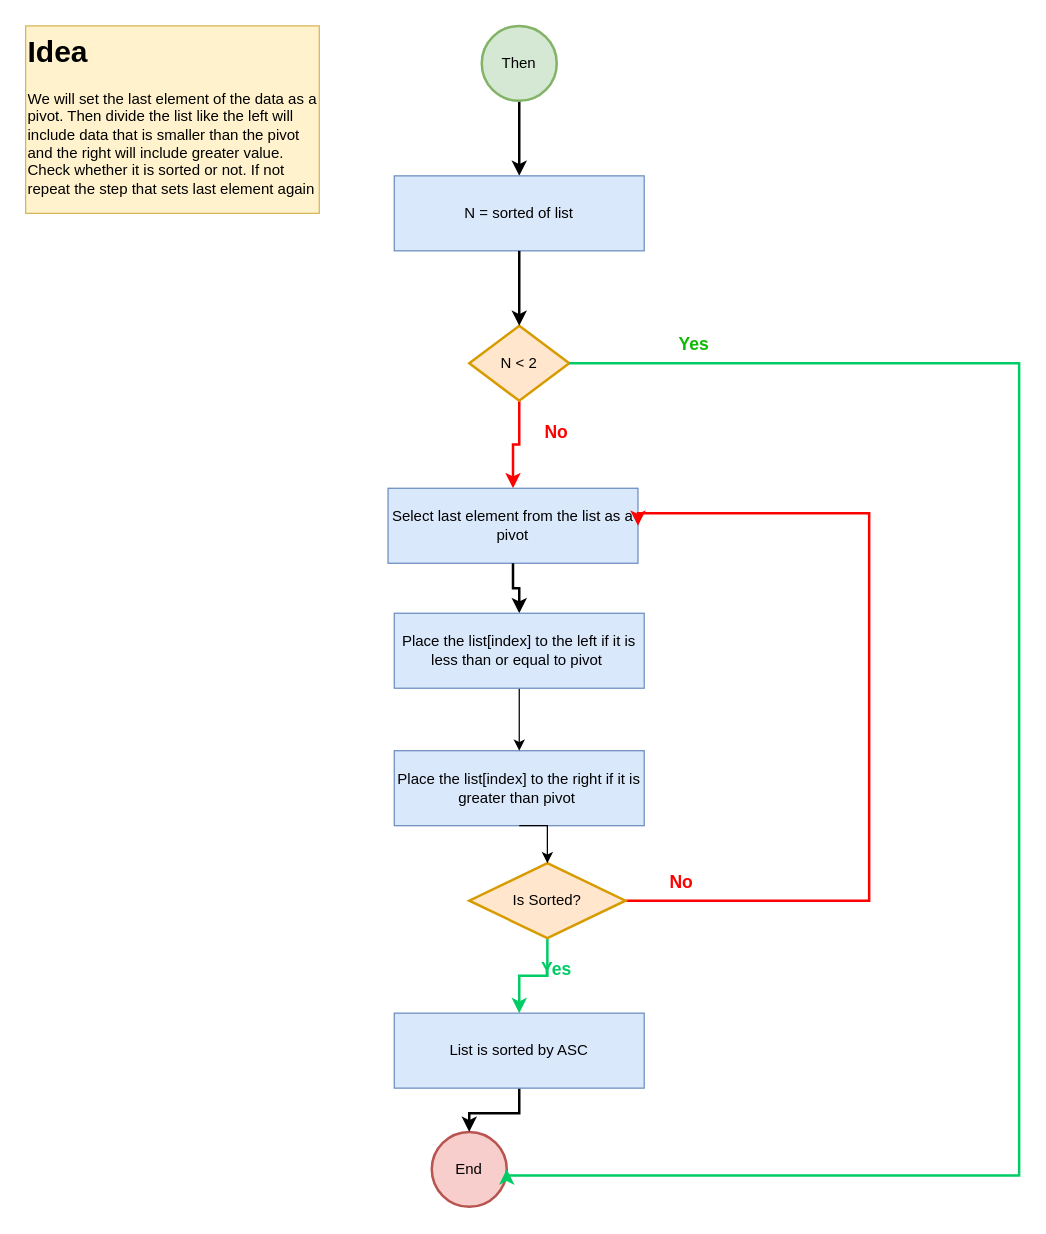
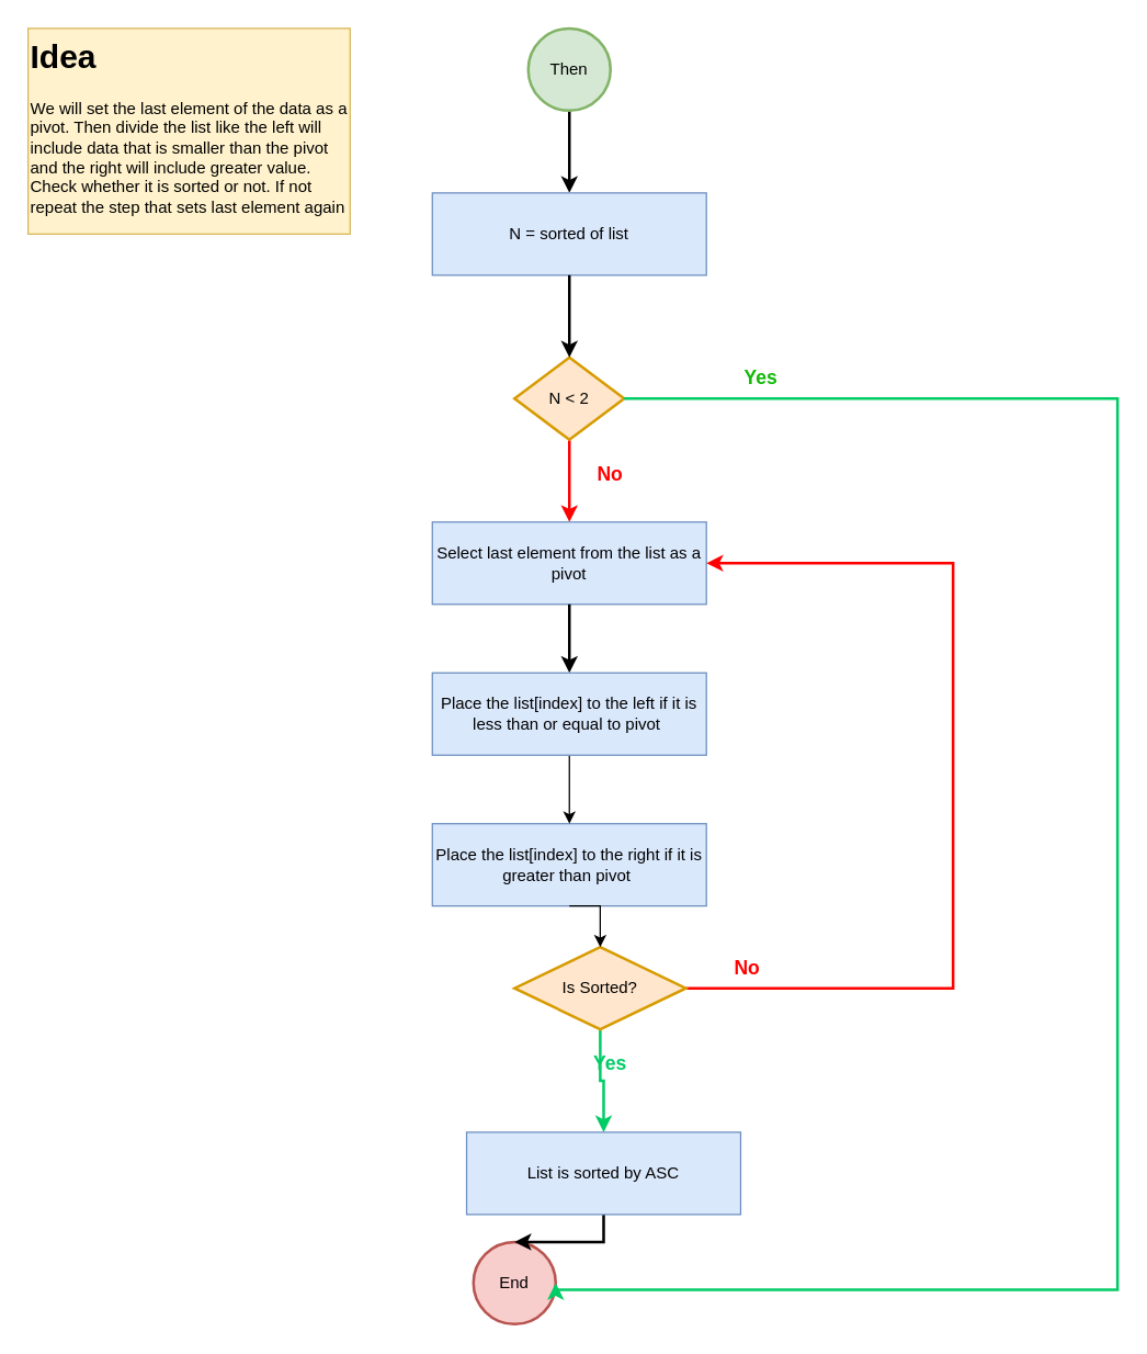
  <mxCell id="0" />
  <mxCell id="1" parent="0" />
  <mxCell id="2" style="edgeStyle=orthogonalEdgeStyle;rounded=0;orthogonalLoop=1;jettySize=auto;html=1;exitX=0.5;exitY=1;exitDx=0;exitDy=0;exitPerimeter=0;entryX=0.5;entryY=0;entryDx=0;entryDy=0;strokeWidth=2;" edge="1" parent="1" source="3" target="4"><mxGeometry relative="1" as="geometry" /></mxCell>
  <mxCell id="3" value="Then" style="strokeWidth=2;html=1;shape=mxgraph.flowchart.start_2;whiteSpace=wrap;fillColor=#d5e8d4;strokeColor=#82b366;" vertex="1" parent="1"><mxGeometry x="385" y="20" width="60" height="60" as="geometry" /></mxCell>
  <mxCell id="4" value="N = sorted of list" style="rounded=0;whiteSpace=wrap;html=1;fillColor=#dae8fc;strokeColor=#6c8ebf;" vertex="1" parent="1"><mxGeometry x="315" y="140" width="200" height="60" as="geometry" /></mxCell>
  <mxCell id="5" style="edgeStyle=orthogonalEdgeStyle;rounded=0;orthogonalLoop=1;jettySize=auto;html=1;exitX=0.5;exitY=1;exitDx=0;exitDy=0;exitPerimeter=0;fontSize=11;strokeWidth=2;fillColor=#e51400;strokeColor=#FF0000;" edge="1" parent="1" source="6" target="9"><mxGeometry relative="1" as="geometry" /></mxCell>
  <mxCell id="6" value="N &amp;lt; 2" style="strokeWidth=2;html=1;shape=mxgraph.flowchart.decision;whiteSpace=wrap;fillColor=#ffe6cc;strokeColor=#d79b00;" vertex="1" parent="1"><mxGeometry x="375" y="260" width="80" height="60" as="geometry" /></mxCell>
  <mxCell id="7" style="edgeStyle=orthogonalEdgeStyle;rounded=0;orthogonalLoop=1;jettySize=auto;html=1;entryX=0.5;entryY=0;entryDx=0;entryDy=0;entryPerimeter=0;strokeWidth=2;" edge="1" parent="1" source="4" target="6"><mxGeometry relative="1" as="geometry" /></mxCell>
  <mxCell id="8" value="End" style="strokeWidth=2;html=1;shape=mxgraph.flowchart.start_2;whiteSpace=wrap;fillColor=#f8cecc;strokeColor=#b85450;" vertex="1" parent="1"><mxGeometry x="345" y="905" width="60" height="60" as="geometry" /></mxCell>
- <mxCell id="9" value="Select last element from the list as a pivot" style="rounded=0;whiteSpace=wrap;html=1;align=center;fillColor=#dae8fc;strokeColor=#6c8ebf;" vertex="1" parent="1"><mxGeometry x="310" y="390" width="200" height="60" as="geometry" /></mxCell>
+ <mxCell id="9" value="Select last element from the list as a pivot" style="rounded=0;whiteSpace=wrap;html=1;align=center;fillColor=#dae8fc;strokeColor=#6c8ebf;" vertex="1" parent="1"><mxGeometry x="315" y="380" width="200" height="60" as="geometry" /></mxCell>
  <mxCell id="10" style="edgeStyle=orthogonalEdgeStyle;rounded=0;orthogonalLoop=1;jettySize=auto;html=1;exitX=0.5;exitY=1;exitDx=0;exitDy=0;strokeWidth=2;" edge="1" parent="1" source="11" target="8"><mxGeometry relative="1" as="geometry" /></mxCell>
- <mxCell id="11" value="List is sorted by ASC" style="rounded=0;whiteSpace=wrap;html=1;align=center;fillColor=#dae8fc;strokeColor=#6c8ebf;" vertex="1" parent="1"><mxGeometry x="315" y="810" width="200" height="60" as="geometry" /></mxCell>
+ <mxCell id="11" value="List is sorted by ASC" style="rounded=0;whiteSpace=wrap;html=1;align=center;fillColor=#dae8fc;strokeColor=#6c8ebf;" vertex="1" parent="1"><mxGeometry x="340" y="825" width="200" height="60" as="geometry" /></mxCell>
  <mxCell id="12" style="edgeStyle=orthogonalEdgeStyle;rounded=0;orthogonalLoop=1;jettySize=auto;html=1;exitX=0.5;exitY=1;exitDx=0;exitDy=0;exitPerimeter=0;entryX=0.5;entryY=0;entryDx=0;entryDy=0;strokeWidth=2;strokeColor=#00CC66;" edge="1" parent="1" source="14" target="11"><mxGeometry relative="1" as="geometry" /></mxCell>
  <mxCell id="13" style="edgeStyle=orthogonalEdgeStyle;rounded=0;orthogonalLoop=1;jettySize=auto;html=1;exitX=1;exitY=0.5;exitDx=0;exitDy=0;exitPerimeter=0;entryX=1;entryY=0.5;entryDx=0;entryDy=0;strokeWidth=2;strokeColor=#FF0000;" edge="1" parent="1" source="14" target="9"><mxGeometry relative="1" as="geometry"><Array as="points"><mxPoint x="695" y="720" /><mxPoint x="695" y="410" /></Array></mxGeometry></mxCell>
  <mxCell id="14" value="Is Sorted?" style="strokeWidth=2;html=1;shape=mxgraph.flowchart.decision;whiteSpace=wrap;fillColor=#ffe6cc;strokeColor=#d79b00;" vertex="1" parent="1"><mxGeometry x="375" y="690" width="125" height="60" as="geometry" /></mxCell>
  <mxCell id="15" style="edgeStyle=orthogonalEdgeStyle;rounded=0;orthogonalLoop=1;jettySize=auto;html=1;exitX=1;exitY=0.5;exitDx=0;exitDy=0;exitPerimeter=0;strokeWidth=2;fillColor=#60a917;strokeColor=#00CC66;entryX=1;entryY=0.5;entryDx=0;entryDy=0;entryPerimeter=0;" edge="1" parent="1" source="6" target="8"><mxGeometry relative="1" as="geometry"><mxPoint x="445" y="850" as="targetPoint" /><Array as="points"><mxPoint x="815" y="290" /><mxPoint x="815" y="940" /></Array></mxGeometry></mxCell>
  <mxCell id="16" value="Yes" style="text;html=1;align=center;verticalAlign=middle;whiteSpace=wrap;rounded=0;fontSize=14;fontStyle=1;fontColor=#00CC66;" vertex="1" parent="1"><mxGeometry x="415" y="760" width="60" height="30" as="geometry" /></mxCell>
  <mxCell id="17" value="Yes" style="text;html=1;align=center;verticalAlign=middle;whiteSpace=wrap;rounded=0;strokeWidth=1;fontSize=14;fontStyle=1;fontColor=#10b904;" vertex="1" parent="1"><mxGeometry x="525" y="260" width="60" height="30" as="geometry" /></mxCell>
  <mxCell id="18" value="No" style="text;html=1;align=center;verticalAlign=middle;whiteSpace=wrap;rounded=0;fontSize=14;fontStyle=1;fontColor=#FF0000;" vertex="1" parent="1"><mxGeometry x="415" y="330" width="60" height="30" as="geometry" /></mxCell>
  <mxCell id="19" value="&lt;h1 style=&quot;margin-top: 0px;&quot;&gt;Idea&lt;/h1&gt;&lt;p&gt;We will set the last element of the data as a pivot. Then divide the list like the left will include data that is smaller than the pivot and the right will include greater value. Check whether it is sorted or not. If not repeat the step that sets last element again&lt;/p&gt;" style="text;html=1;whiteSpace=wrap;overflow=hidden;rounded=0;fillColor=#fff2cc;strokeColor=#d6b656;" vertex="1" parent="1"><mxGeometry x="20" y="20" width="235" height="150" as="geometry" /></mxCell>
  <mxCell id="20" value="Place the list[index] to the right if it is greater than pivot&amp;nbsp;" style="rounded=0;whiteSpace=wrap;html=1;align=center;fillColor=#dae8fc;strokeColor=#6c8ebf;" vertex="1" parent="1"><mxGeometry x="315" y="600" width="200" height="60" as="geometry" /></mxCell>
  <mxCell id="21" style="edgeStyle=orthogonalEdgeStyle;rounded=0;orthogonalLoop=1;jettySize=auto;html=1;exitX=0.5;exitY=1;exitDx=0;exitDy=0;entryX=0.5;entryY=0;entryDx=0;entryDy=0;strokeWidth=2;" edge="1" parent="1" source="9" target="23"><mxGeometry relative="1" as="geometry"><mxPoint x="415" y="480" as="targetPoint" /></mxGeometry></mxCell>
  <mxCell id="22" style="edgeStyle=orthogonalEdgeStyle;rounded=0;orthogonalLoop=1;jettySize=auto;html=1;exitX=0.5;exitY=1;exitDx=0;exitDy=0;entryX=0.5;entryY=0;entryDx=0;entryDy=0;" edge="1" parent="1" source="23" target="20"><mxGeometry relative="1" as="geometry" /></mxCell>
  <mxCell id="23" value="Place the list[index] to the left if it is less than or equal to pivot&amp;nbsp;" style="rounded=0;whiteSpace=wrap;html=1;align=center;fillColor=#dae8fc;strokeColor=#6c8ebf;" vertex="1" parent="1"><mxGeometry x="315" y="490" width="200" height="60" as="geometry" /></mxCell>
  <mxCell id="24" style="edgeStyle=orthogonalEdgeStyle;rounded=0;orthogonalLoop=1;jettySize=auto;html=1;exitX=0.5;exitY=1;exitDx=0;exitDy=0;entryX=0.5;entryY=0;entryDx=0;entryDy=0;entryPerimeter=0;" edge="1" parent="1" source="20" target="14"><mxGeometry relative="1" as="geometry" /></mxCell>
  <mxCell id="25" value="No" style="text;html=1;align=center;verticalAlign=middle;whiteSpace=wrap;rounded=0;fontSize=14;fontStyle=1;fontColor=#FF0000;" vertex="1" parent="1"><mxGeometry x="515" y="690" width="60" height="30" as="geometry" /></mxCell>
